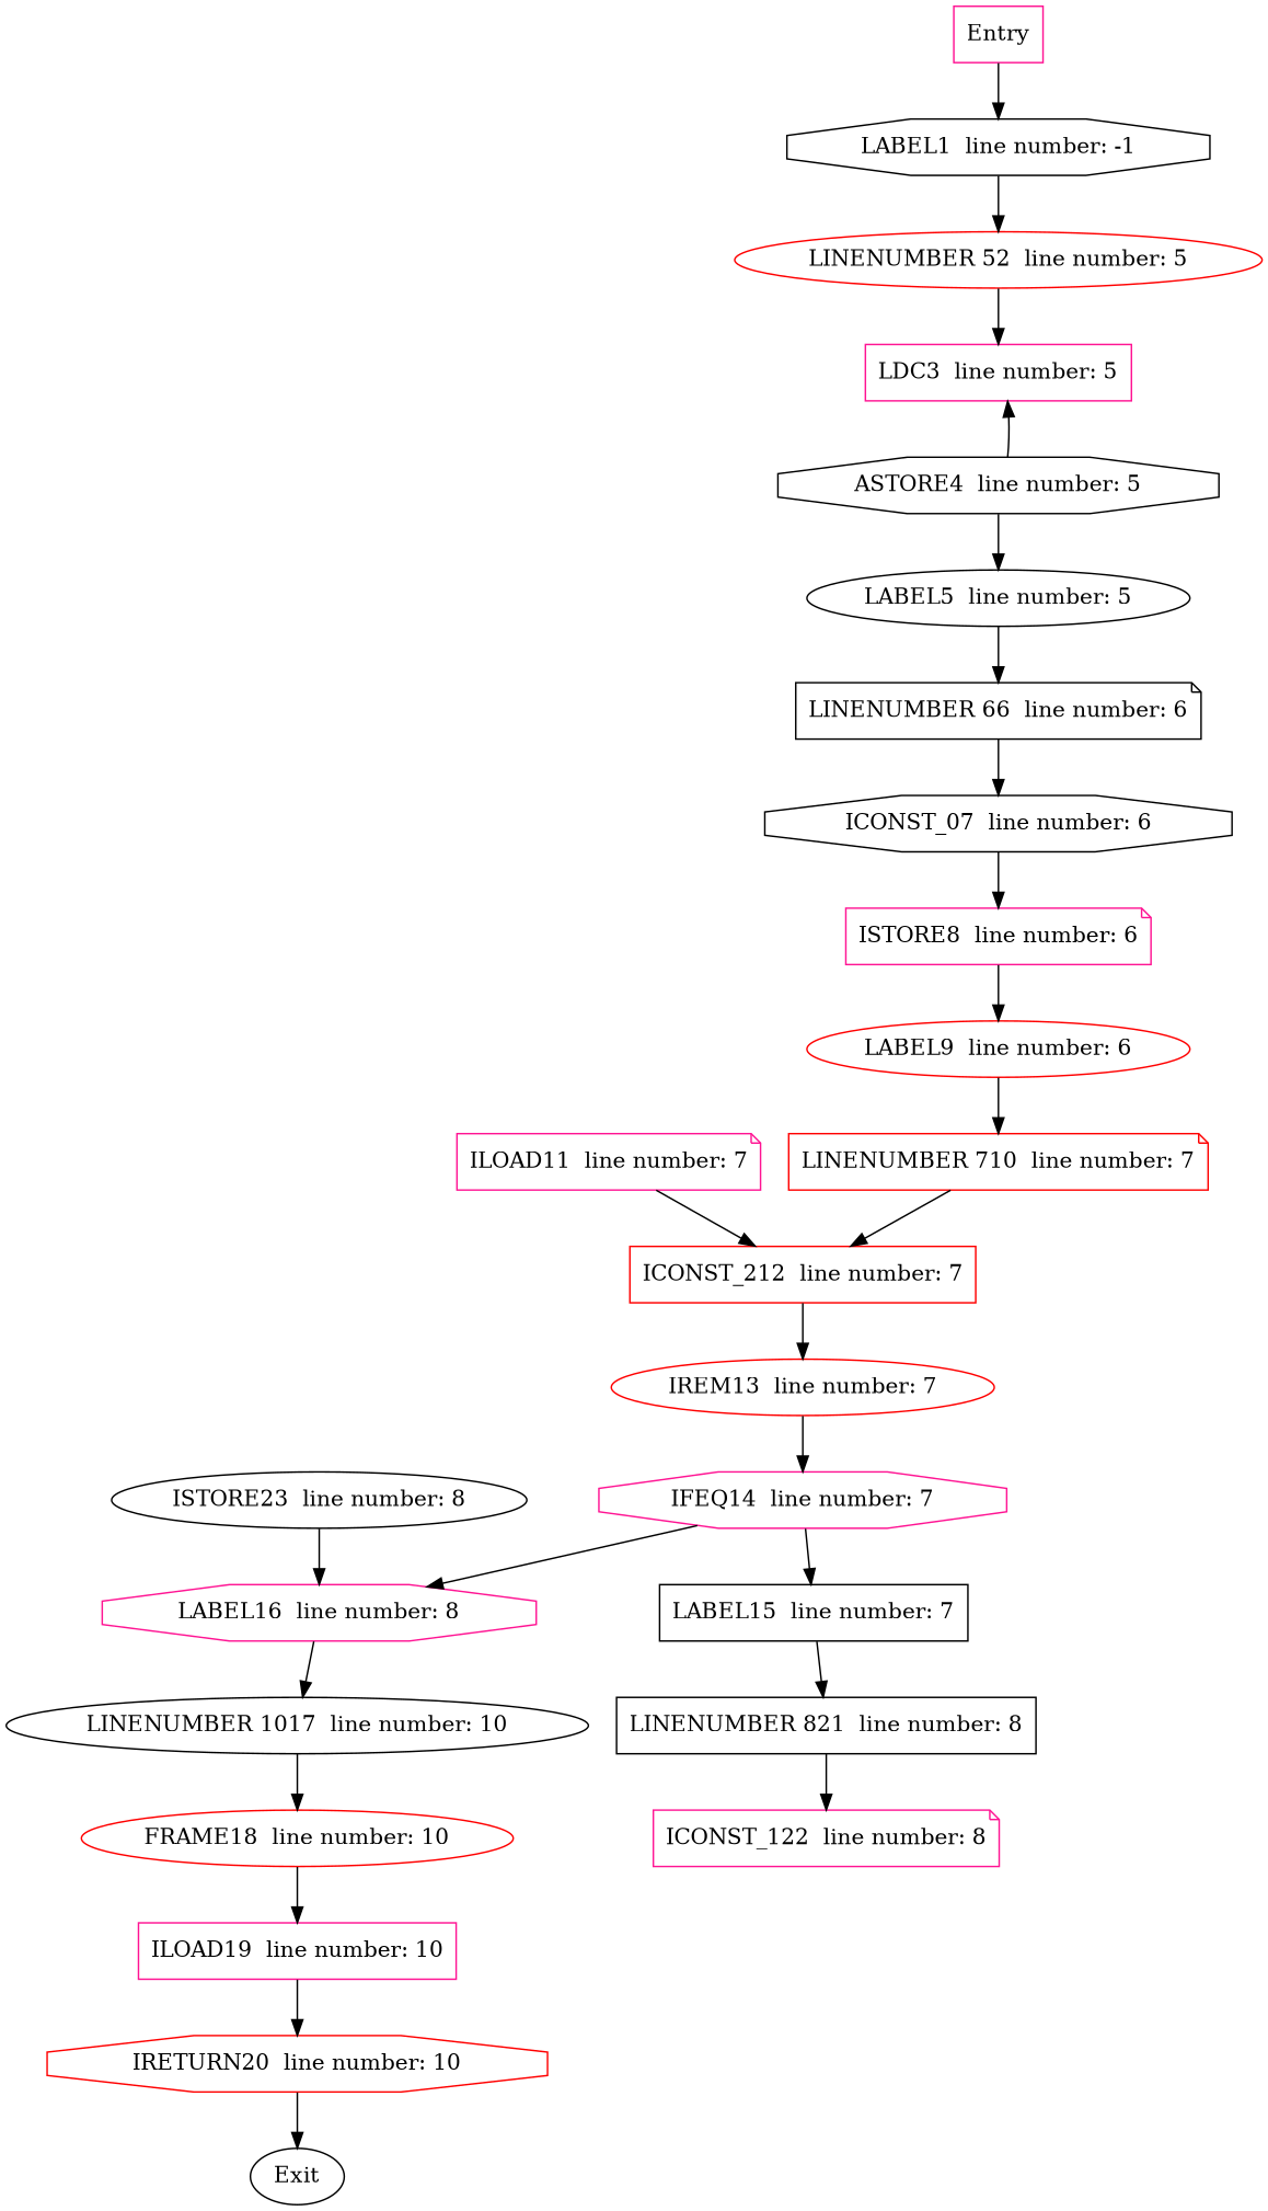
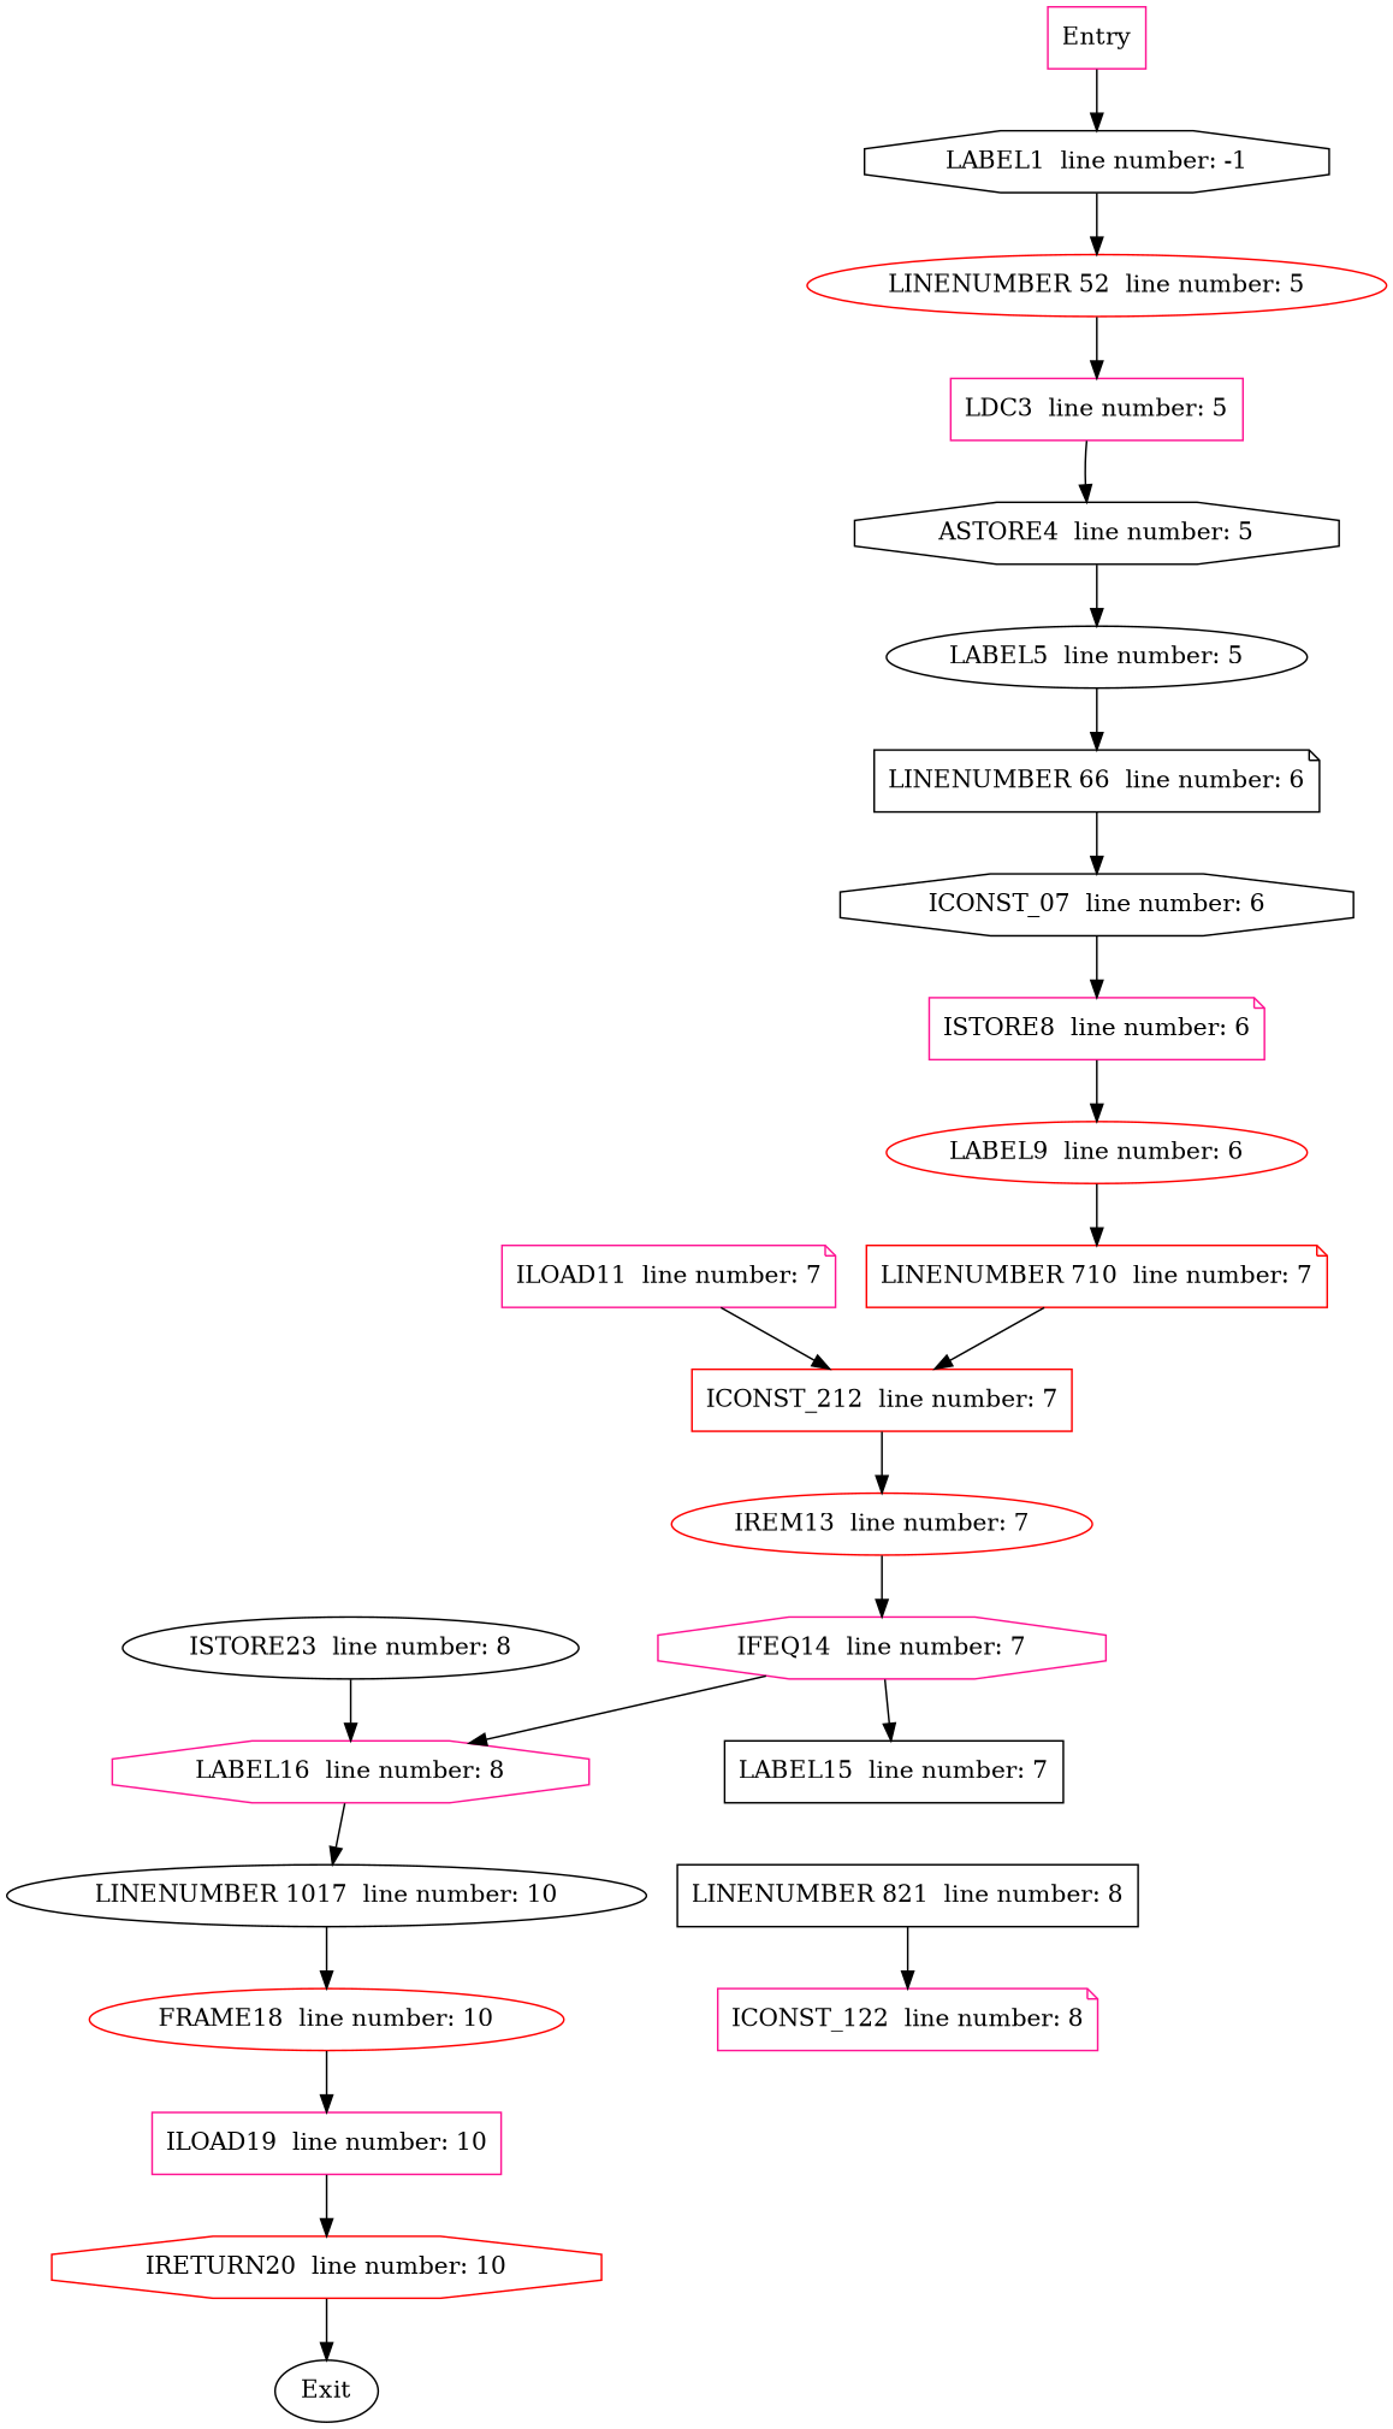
  digraph {
    node [color=black shape=ellipse]
    "LABEL1  line number: -1" [shape=octagon]
    "LINENUMBER 52  line number: 5" [color=red]
    "LDC3  line number: 5" [color=deeppink shape=box]
    "ASTORE4  line number: 5" [shape=octagon]
    "LABEL5  line number: 5"
    "LINENUMBER 66  line number: 6" [shape=note]
    "ICONST_07  line number: 6" [shape=octagon]
    "ISTORE8  line number: 6" [color=deeppink shape=note]
    "LABEL9  line number: 6" [color=red]
    "LINENUMBER 710  line number: 7" [color=red shape=note]
    "ICONST_212  line number: 7" [color=red shape=box]
    "ILOAD11  line number: 7" [color=deeppink shape=note]
    "IREM13  line number: 7" [color=red]
    "IFEQ14  line number: 7" [color=deeppink shape=octagon]
    "LABEL15  line number: 7" [shape=box]
    "LABEL16  line number: 8" [color=deeppink shape=octagon]
    "LINENUMBER 821  line number: 8" [shape=box]
    "LINENUMBER 1017  line number: 10"
    "ICONST_122  line number: 8" [color=deeppink shape=note]
    "FRAME18  line number: 10" [color=red]
    "ILOAD19  line number: 10" [color=deeppink shape=box]
    "IRETURN20  line number: 10" [color=red shape=octagon]
    Exit
    "ISTORE23  line number: 8"
    Entry [color=deeppink shape=box]
    "LABEL1  line number: -1" -> "LINENUMBER 52  line number: 5"
    "LINENUMBER 52  line number: 5" -> "LDC3  line number: 5"
-   "ASTORE4  line number: 5" -> "LDC3  line number: 5"
+   "LDC3  line number: 5" -> "ASTORE4  line number: 5"
    "ASTORE4  line number: 5" -> "LABEL5  line number: 5"
    "LABEL5  line number: 5" -> "LINENUMBER 66  line number: 6"
    "LINENUMBER 66  line number: 6" -> "ICONST_07  line number: 6"
    "ICONST_07  line number: 6" -> "ISTORE8  line number: 6"
    "ISTORE8  line number: 6" -> "LABEL9  line number: 6"
    "LABEL9  line number: 6" -> "LINENUMBER 710  line number: 7"
    "LINENUMBER 710  line number: 7" -> "ICONST_212  line number: 7"
    "ICONST_212  line number: 7" -> "IREM13  line number: 7"
    "ILOAD11  line number: 7" -> "ICONST_212  line number: 7"
    "IREM13  line number: 7" -> "IFEQ14  line number: 7"
    "IFEQ14  line number: 7" -> "LABEL15  line number: 7"
    "IFEQ14  line number: 7" -> "LABEL16  line number: 8"
-   "LABEL15  line number: 7" -> "LINENUMBER 821  line number: 8"
    "LABEL16  line number: 8" -> "LINENUMBER 1017  line number: 10"
    "LINENUMBER 821  line number: 8" -> "ICONST_122  line number: 8"
    "LINENUMBER 1017  line number: 10" -> "FRAME18  line number: 10"
    "FRAME18  line number: 10" -> "ILOAD19  line number: 10"
    "ILOAD19  line number: 10" -> "IRETURN20  line number: 10"
    "IRETURN20  line number: 10" -> Exit
    "ISTORE23  line number: 8" -> "LABEL16  line number: 8"
    Entry -> "LABEL1  line number: -1"
  }
